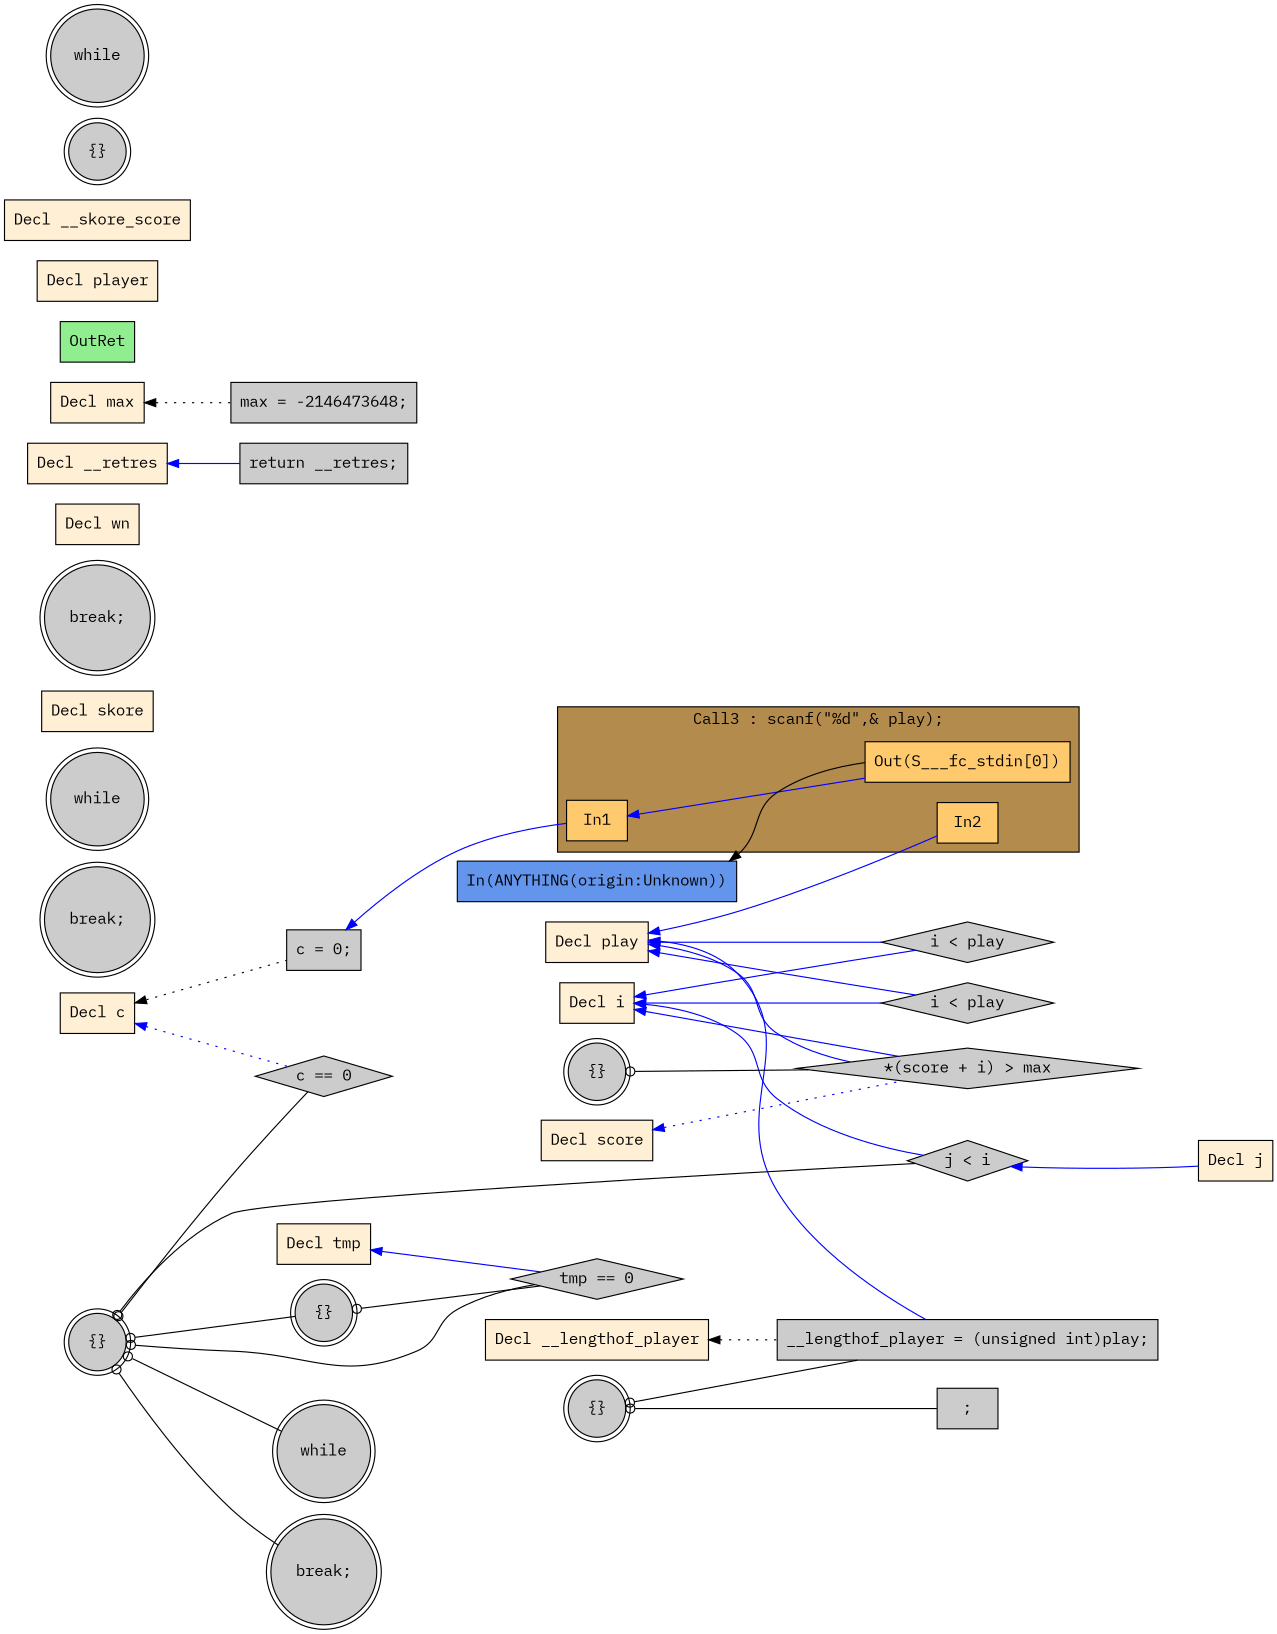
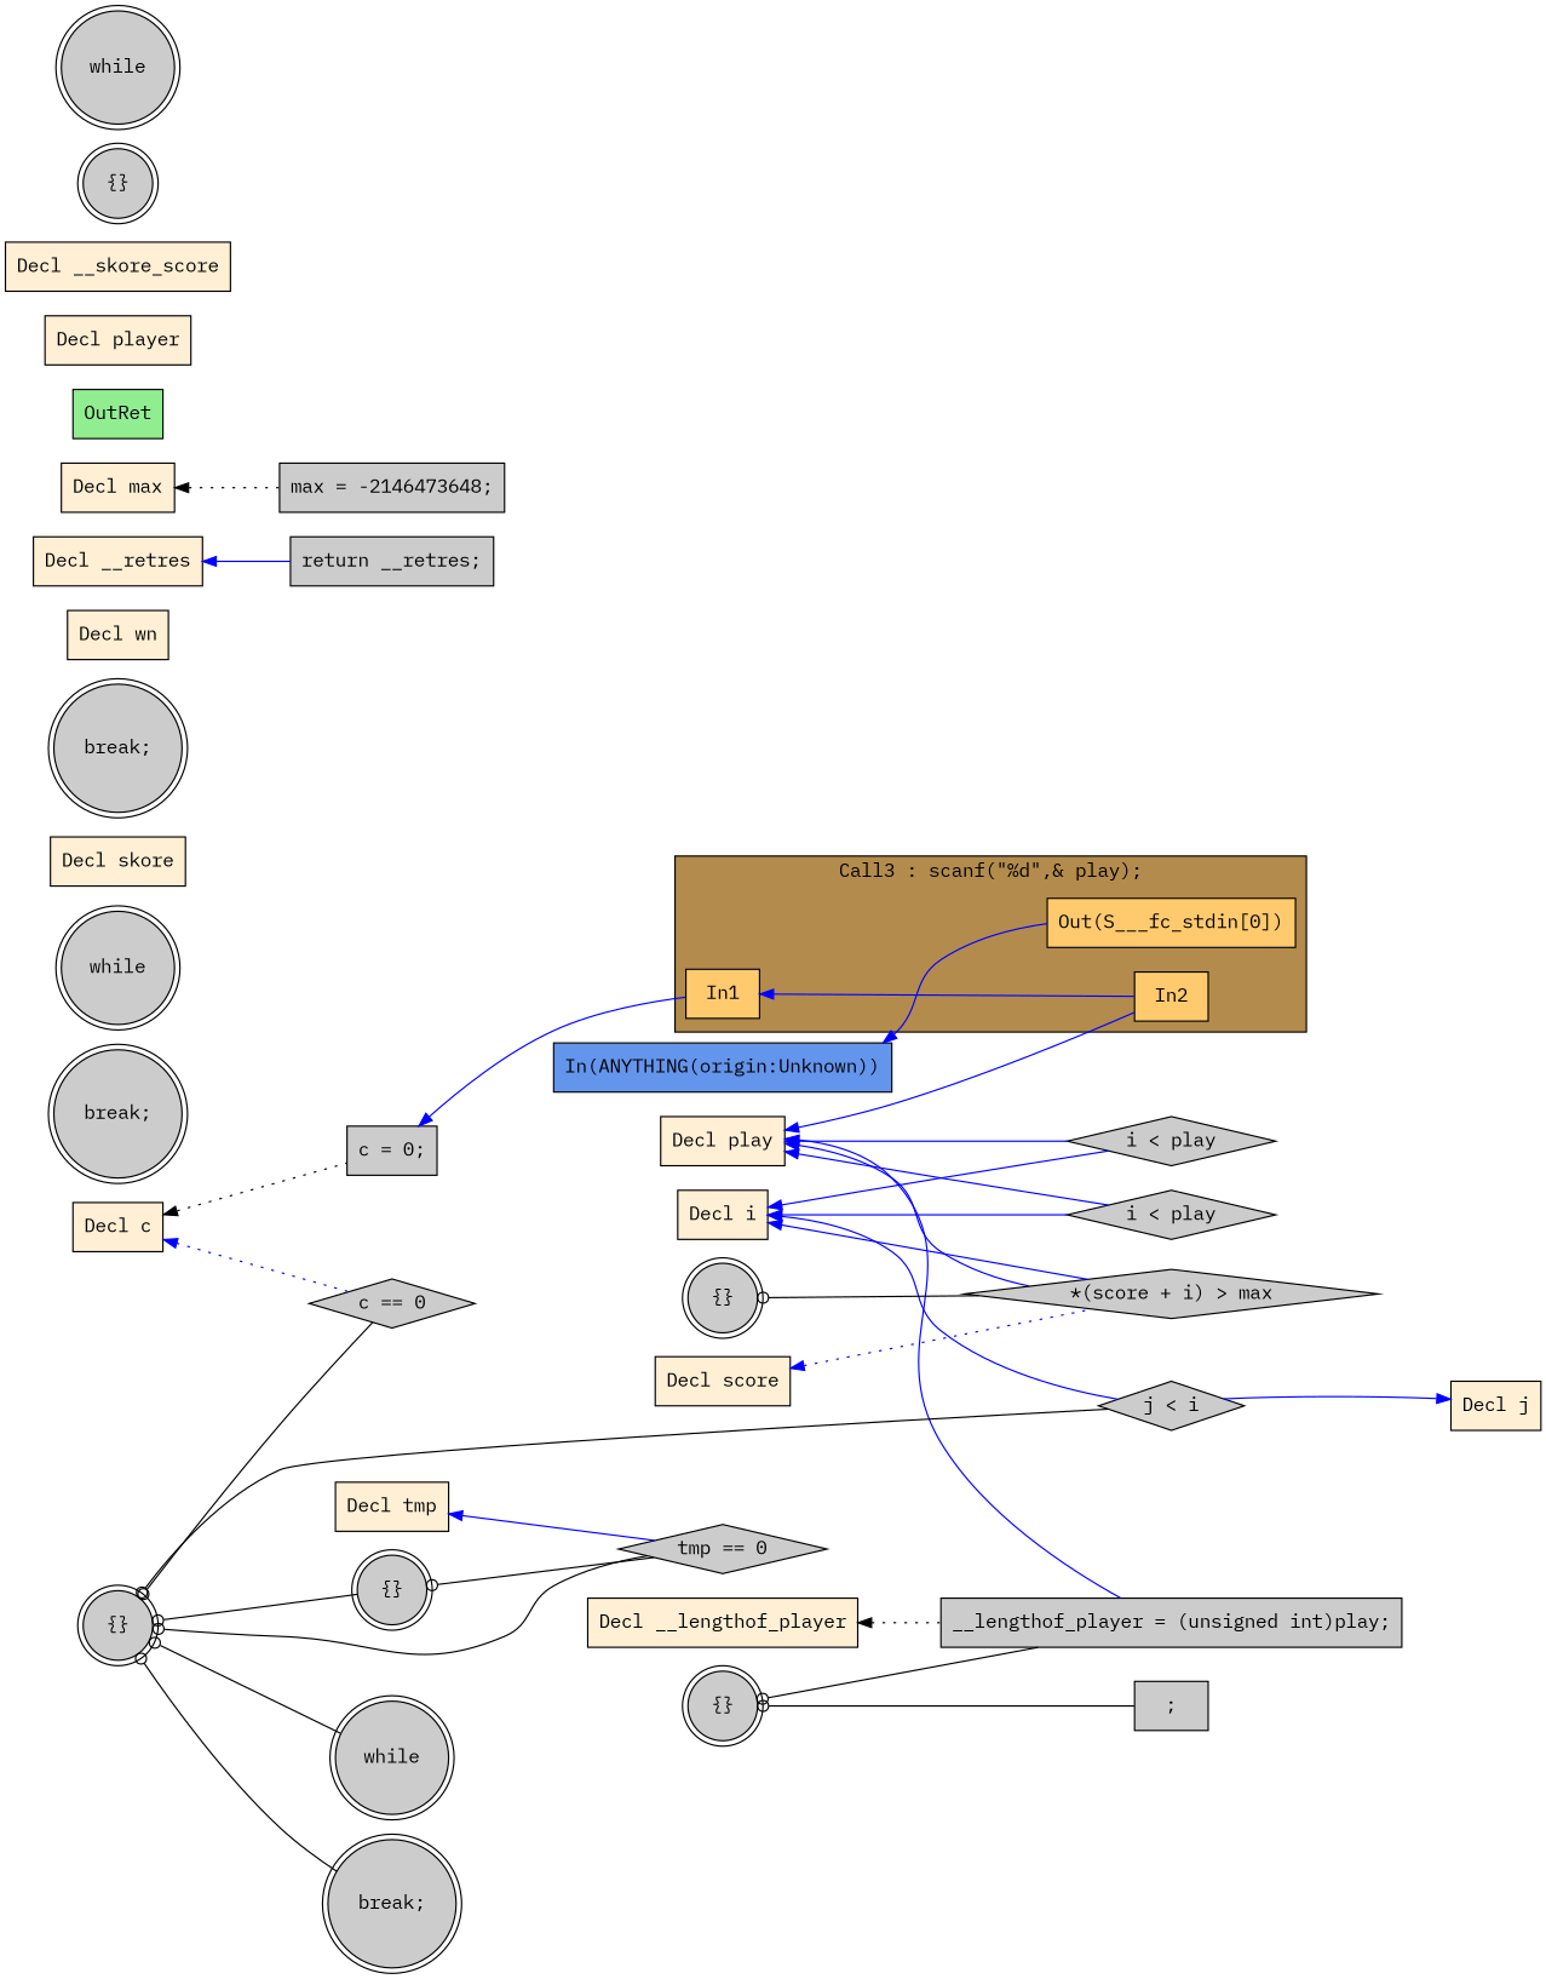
  digraph {
    fontname="IBM Plex Mono"
    rankdir=LR
    node [fillcolor="#CCCCCC" fontname="IBM Plex Mono" shape=box style=filled]
    edge [color="#0000FF" dir=back fontname="IBM Plex Mono"]
    n1 [fillcolor="#FFCA6E" label=In1]
    n2 [fillcolor="#FFCA6E" label=In2]
    n3 [fillcolor="#FFCA6E" label="Out(S___fc_stdin[0])"]
    n4 [label="tmp == 0" shape=diamond]
    n5 [label="c == 0" shape=diamond]
    n6 [label="break;" shape=doublecircle]
    n7 [fillcolor="#FFEFD5" label="Decl play"]
    n8 [label="i < play" shape=diamond]
    n9 [label="__lengthof_player = (unsigned int)play;"]
    n10 [label="i < play" shape=diamond]
    n11 [label="*(score + i) > max" shape=diamond]
    n12 [label=while shape=doublecircle]
    n13 [fillcolor="#FFEFD5" label="Decl i"]
    n14 [label="j < i" shape=diamond]
    n15 [fillcolor="#FFEFD5" label="Decl j"]
    n16 [label="{}" shape=doublecircle]
    n17 [fillcolor="#FFEFD5" label="Decl skore"]
    n18 [fillcolor="#FFEFD5" label="Decl c"]
    n19 [label="c = 0;"]
    n20 [label="break;" shape=doublecircle]
    n21 [fillcolor="#FFEFD5" label="Decl wn"]
    n22 [label="return __retres;"]
    n23 [fillcolor="#FFEFD5" label="Decl max"]
    n24 [label="max = -2146473648;"]
    n25 [fillcolor="#90EE90" label=OutRet]
    n26 [fillcolor="#FFEFD5" label="Decl player"]
    n27 [fillcolor="#6495ED" label="In(ANYTHING(origin:Unknown))"]
    n28 [fillcolor="#FFEFD5" label="Decl __lengthof_player"]
    n29 [fillcolor="#FFEFD5" label="Decl score"]
    n30 [fillcolor="#FFEFD5" label="Decl __skore_score"]
    n31 [fillcolor="#FFEFD5" label="Decl tmp"]
    n32 [fillcolor="#FFEFD5" label="Decl __retres"]
    n33 [label="{}" shape=doublecircle]
    n34 [label=";"]
    n35 [label="{}" shape=doublecircle]
    n36 [label=while shape=doublecircle]
    n37 [label="{}" shape=doublecircle]
    n38 [label=while shape=doublecircle]
    n39 [label="break;" shape=doublecircle]
    n40 [label="{}" shape=doublecircle]
    subgraph cluster_1 {
      fillcolor="#B38B4D"
      label="Call3 : scanf(\"%d\",& play);"
      style=filled
      n1
      n2
      n3
    }
-   n1 -> n3
+   n1 -> n2
    n7 -> n2
    n7 -> n8
    n7 -> n9
    n7 -> n10
    n7 -> n11
    n13 -> n8
    n13 -> n10
    n13 -> n11
    n13 -> n14
-   n14 -> n15
+   n15 -> n14
    n16 -> n11 [arrowtail=odot color="#000000"]
    n18 -> n5 [style=dotted]
    n18 -> n19 [color="#000000" style=dotted]
    n19 -> n1
    n23 -> n24 [color="#000000" style=dotted]
-   n27 -> n3 [color="#000000"]
+   n27 -> n3
    n28 -> n9 [color="#000000" style=dotted]
    n29 -> n11 [style=dotted]
    n31 -> n4
    n32 -> n22
    n33 -> n9 [arrowtail=odot color="#000000"]
    n33 -> n34 [arrowtail=odot color="#000000"]
    n37 -> n4 [arrowtail=odot color="#000000"]
    n37 -> n5 [arrowtail=odot color="#000000"]
    n37 -> n14 [arrowtail=odot color="#000000"]
    n37 -> n38 [arrowtail=odot color="#000000"]
    n37 -> n39 [arrowtail=odot color="#000000"]
    n37 -> n40 [arrowtail=odot color="#000000"]
    n40 -> n4 [arrowtail=odot color="#000000"]
  }
